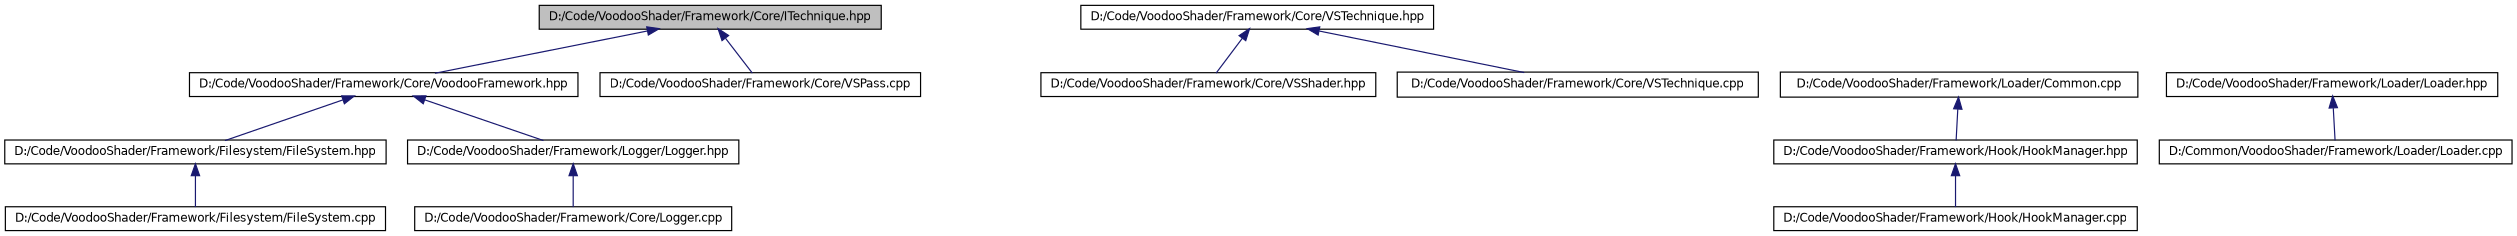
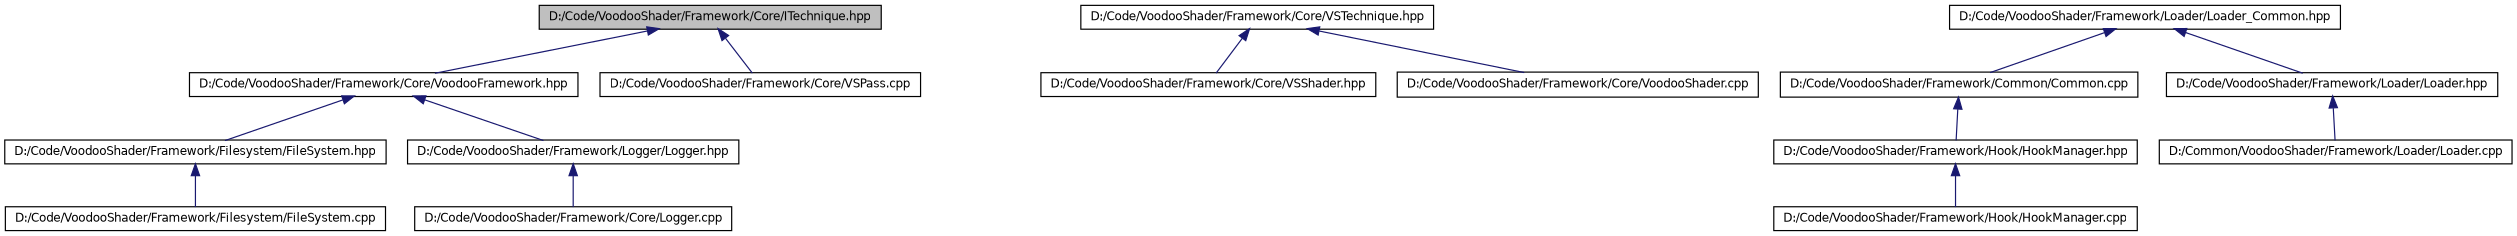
  digraph {
    node [color=black fillcolor=white fontname=Helvetica fontsize=10 shape=record style=filled]
    edge [color=midnightblue dir=back fontname=Helvetica fontsize=10 labelfontname=Helvetica labelfontsize=10 style=solid]
    n1 [fillcolor=grey75 fontcolor=black height=0.2 label="D:/Code/VoodooShader/Framework/Core/ITechnique.hpp" width=0.4]
    n2 [height=0.2 label="D:/Code/VoodooShader/Framework/Core/VoodooFramework.hpp" width=0.4]
    n3 [height=0.2 label="D:/Code/VoodooShader/Framework/Core/VSPass.cpp" width=0.4]
    n4 [height=0.2 label="D:/Code/VoodooShader/Framework/Filesystem/FileSystem.hpp" width=0.4]
    n5 [height=0.2 label="D:/Code/VoodooShader/Framework/Logger/Logger.hpp" width=0.4]
    n6 [height=0.2 label="D:/Code/VoodooShader/Framework/Core/VSTechnique.hpp" width=0.4]
    n7 [height=0.2 label="D:/Code/VoodooShader/Framework/Core/VSShader.hpp" width=0.4]
-   n8 [height=0.2 label="D:/Code/VoodooShader/Framework/Core/VSTechnique.cpp" width=0.4]
+   n8 [height=0.2 label="D:/Code/VoodooShader/Framework/Core/VoodooShader.cpp" width=0.4]
    n9 [height=0.2 label="D:/Code/VoodooShader/Framework/Filesystem/FileSystem.cpp" width=0.4]
    n10 [height=0.2 label="D:/Code/VoodooShader/Framework/Hook/HookManager.hpp" width=0.4]
    n11 [height=0.2 label="D:/Code/VoodooShader/Framework/Hook/HookManager.cpp" width=0.4]
-   n13 [height=0.2 label="D:/Code/VoodooShader/Framework/Loader/Common.cpp" width=0.4]
+   n12 [height=0.2 label="D:/Code/VoodooShader/Framework/Loader/Loader_Common.hpp" width=0.4]
+   n13 [height=0.2 label="D:/Code/VoodooShader/Framework/Common/Common.cpp" width=0.4]
    n14 [height=0.2 label="D:/Code/VoodooShader/Framework/Loader/Loader.hpp" width=0.4]
    n15 [height=0.2 label="D:/Code/VoodooShader/Framework/Core/Logger.cpp" width=0.4]
    n16 [height=0.2 label="D:/Common/VoodooShader/Framework/Loader/Loader.cpp" width=0.4]
    n1 -> n2
    n1 -> n3
    n2 -> n4
    n2 -> n5
    n4 -> n9
    n5 -> n15
    n6 -> n7
    n6 -> n8
    n10 -> n11
+   n12 -> n13
+   n12 -> n14
    n13 -> n10
    n14 -> n16
  }
